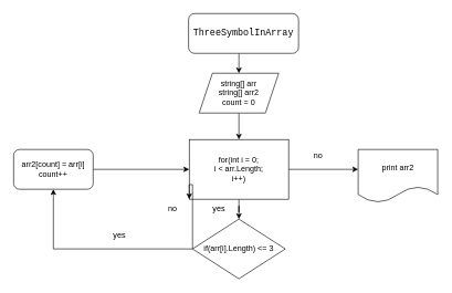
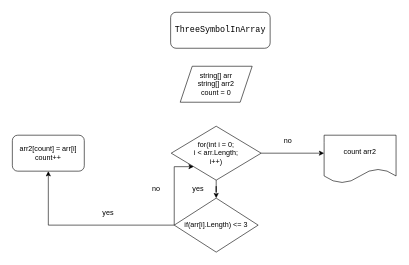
  <mxCell id="0" />
  <mxCell id="1" parent="0" />
- <mxCell id="2" value="" style="edgeStyle=orthogonalEdgeStyle;rounded=0;orthogonalLoop=1;jettySize=auto;html=1;fontColor=#000000;" edge="1" parent="1" source="3" target="5"><mxGeometry relative="1" as="geometry"><Array as="points"><mxPoint x="360" y="90" /><mxPoint x="360" y="90" /></Array></mxGeometry></mxCell>
  <mxCell id="3" value="&lt;div style=&quot;font-family: Consolas, &amp;quot;Courier New&amp;quot;, monospace; font-size: 14px; line-height: 19px;&quot;&gt;&lt;span style=&quot;background-color: rgb(255, 255, 255);&quot;&gt;ThreeSymbolInArray&lt;/span&gt;&lt;/div&gt;" style="rounded=1;whiteSpace=wrap;html=1;" vertex="1" parent="1"><mxGeometry x="284" y="20" width="166" height="60" as="geometry" /></mxCell>
- <mxCell id="4" style="edgeStyle=orthogonalEdgeStyle;rounded=0;orthogonalLoop=1;jettySize=auto;html=1;entryX=0.5;entryY=0;entryDx=0;entryDy=0;fontColor=#000000;" edge="1" parent="1" source="5" target="8"><mxGeometry relative="1" as="geometry" /></mxCell>
  <mxCell id="5" value="string[] arr&lt;br&gt;string[] arr2&lt;br&gt;count = 0" style="shape=parallelogram;perimeter=parallelogramPerimeter;whiteSpace=wrap;html=1;fixedSize=1;labelBackgroundColor=#FFFFFF;fontColor=#000000;" vertex="1" parent="1"><mxGeometry x="300" y="110" width="120" height="60" as="geometry" /></mxCell>
  <mxCell id="6" style="edgeStyle=orthogonalEdgeStyle;rounded=0;orthogonalLoop=1;jettySize=auto;html=1;entryX=0.5;entryY=0;entryDx=0;entryDy=0;fontColor=#000000;" edge="1" parent="1" source="8" target="11"><mxGeometry relative="1" as="geometry" /></mxCell>
  <mxCell id="7" style="edgeStyle=orthogonalEdgeStyle;rounded=0;orthogonalLoop=1;jettySize=auto;html=1;entryX=0;entryY=0.375;entryDx=0;entryDy=0;entryPerimeter=0;fontColor=#000000;" edge="1" parent="1" source="8" target="17"><mxGeometry relative="1" as="geometry" /></mxCell>
- <mxCell id="8" value="for(int i = 0;&lt;br&gt;i &amp;lt; arr.Length;&lt;br&gt;i++)" style="whiteSpace=wrap;html=1;labelBackgroundColor=#FFFFFF;fontColor=#000000;rounded=0;" vertex="1" parent="1"><mxGeometry x="285" y="210" width="150" height="90" as="geometry" /></mxCell>
+ <mxCell id="8" value="for(int i = 0;&lt;br&gt;i &amp;lt; arr.Length;&lt;br&gt;i++)" style="rhombus;whiteSpace=wrap;html=1;labelBackgroundColor=#FFFFFF;fontColor=#000000;" vertex="1" parent="1"><mxGeometry x="285" y="210" width="150" height="90" as="geometry" /></mxCell>
  <mxCell id="9" style="edgeStyle=orthogonalEdgeStyle;rounded=0;orthogonalLoop=1;jettySize=auto;html=1;entryX=0.5;entryY=1;entryDx=0;entryDy=0;fontColor=#000000;" edge="1" parent="1" source="11" target="14"><mxGeometry relative="1" as="geometry" /></mxCell>
  <mxCell id="10" style="edgeStyle=orthogonalEdgeStyle;rounded=0;orthogonalLoop=1;jettySize=auto;html=1;fontColor=#000000;entryX=0;entryY=1;entryDx=0;entryDy=0;" edge="1" parent="1" source="11" target="8"><mxGeometry relative="1" as="geometry"><mxPoint x="260" y="280" as="targetPoint" /><Array as="points"><mxPoint x="290" y="278" /></Array></mxGeometry></mxCell>
  <mxCell id="11" value="if(arr[i].Length) &amp;lt;= 3" style="rhombus;whiteSpace=wrap;html=1;fontColor=#000000;labelBackgroundColor=#FFFFFF;" vertex="1" parent="1"><mxGeometry x="290" y="330" width="140" height="90" as="geometry" /></mxCell>
  <mxCell id="12" value="yes" style="text;html=1;strokeColor=none;fillColor=none;align=center;verticalAlign=middle;whiteSpace=wrap;rounded=0;fontColor=#000000;" vertex="1" parent="1"><mxGeometry x="300" y="300" width="60" height="30" as="geometry" /></mxCell>
- <mxCell id="13" style="edgeStyle=orthogonalEdgeStyle;rounded=0;orthogonalLoop=1;jettySize=auto;html=1;entryX=0;entryY=0.5;entryDx=0;entryDy=0;fontColor=#000000;" edge="1" parent="1" source="14" target="8"><mxGeometry relative="1" as="geometry" /></mxCell>
  <mxCell id="14" value="arr2[count] = arr[i]&lt;br&gt;count++" style="whiteSpace=wrap;html=1;labelBackgroundColor=#FFFFFF;fontColor=#000000;rounded=1;" vertex="1" parent="1"><mxGeometry x="20" y="225" width="120" height="60" as="geometry" /></mxCell>
  <mxCell id="15" value="no" style="text;html=1;strokeColor=none;fillColor=none;align=center;verticalAlign=middle;whiteSpace=wrap;rounded=0;fontColor=#000000;" vertex="1" parent="1"><mxGeometry x="230" y="300" width="60" height="30" as="geometry" /></mxCell>
  <mxCell id="16" value="yes" style="text;html=1;strokeColor=none;fillColor=none;align=center;verticalAlign=middle;whiteSpace=wrap;rounded=0;fontColor=#000000;" vertex="1" parent="1"><mxGeometry x="150" y="340" width="60" height="30" as="geometry" /></mxCell>
- <mxCell id="17" value="print arr2" style="shape=document;whiteSpace=wrap;html=1;boundedLbl=1;labelBackgroundColor=#FFFFFF;fontColor=#000000;" vertex="1" parent="1"><mxGeometry x="540" y="225" width="120" height="80" as="geometry" /></mxCell>
+ <mxCell id="17" value="count arr2" style="shape=document;whiteSpace=wrap;html=1;boundedLbl=1;labelBackgroundColor=#FFFFFF;fontColor=#000000;" vertex="1" parent="1"><mxGeometry x="540" y="225" width="120" height="80" as="geometry" /></mxCell>
  <mxCell id="18" value="no" style="text;html=1;strokeColor=none;fillColor=none;align=center;verticalAlign=middle;whiteSpace=wrap;rounded=0;fontColor=#000000;" vertex="1" parent="1"><mxGeometry x="450" y="220" width="60" height="30" as="geometry" /></mxCell>
